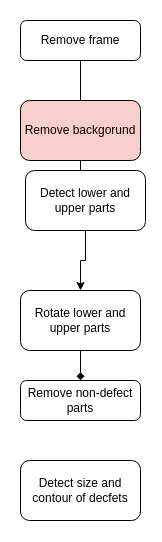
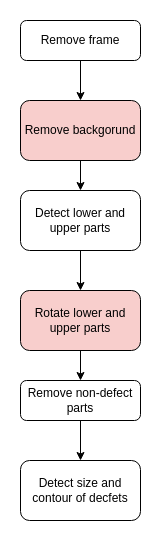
  <mxCell id="0" />
  <mxCell id="1" parent="0" />
- <mxCell id="2" value="" style="edgeStyle=orthogonalEdgeStyle;rounded=0;orthogonalLoop=1;jettySize=auto;html=1;endArrow=none;" edge="1" parent="1" source="3" target="7"><mxGeometry relative="1" as="geometry" /></mxCell>
+ <mxCell id="2" value="" style="edgeStyle=orthogonalEdgeStyle;rounded=0;orthogonalLoop=1;jettySize=auto;html=1;" edge="1" parent="1" source="3" target="7"><mxGeometry relative="1" as="geometry" /></mxCell>
  <mxCell id="3" value="Remove frame" style="rounded=1;whiteSpace=wrap;html=1;fontSize=12;glass=0;strokeWidth=1;shadow=0;" parent="1" vertex="1"><mxGeometry x="20" y="20" width="120" height="40" as="geometry" /></mxCell>
+ <mxCell id="4" style="edgeStyle=orthogonalEdgeStyle;rounded=0;orthogonalLoop=1;jettySize=auto;html=1;" edge="1" parent="1" source="5" target="12"><mxGeometry relative="1" as="geometry" /></mxCell>
  <mxCell id="5" value="Remove non-defect parts" style="rounded=1;whiteSpace=wrap;html=1;fontSize=12;glass=0;strokeWidth=1;shadow=0;" parent="1" vertex="1"><mxGeometry x="20" y="380" width="120" height="40" as="geometry" /></mxCell>
  <mxCell id="6" value="" style="edgeStyle=orthogonalEdgeStyle;rounded=0;orthogonalLoop=1;jettySize=auto;html=1;" edge="1" parent="1" source="7" target="9"><mxGeometry relative="1" as="geometry" /></mxCell>
  <mxCell id="7" value="Remove backgorund" style="rounded=1;whiteSpace=wrap;html=1;fillColor=#f8cecc;" vertex="1" parent="1"><mxGeometry x="20" y="100" width="120" height="60" as="geometry" /></mxCell>
  <mxCell id="8" value="" style="edgeStyle=orthogonalEdgeStyle;rounded=0;orthogonalLoop=1;jettySize=auto;html=1;" edge="1" parent="1" source="9" target="11"><mxGeometry relative="1" as="geometry" /></mxCell>
- <mxCell id="9" value="Detect lower and upper parts" style="rounded=1;whiteSpace=wrap;html=1;" vertex="1" parent="1"><mxGeometry x="25" y="170" width="120" height="60" as="geometry" /></mxCell>
- <mxCell id="10" style="edgeStyle=orthogonalEdgeStyle;rounded=0;orthogonalLoop=1;jettySize=auto;html=1;entryX=0.5;entryY=0;entryDx=0;entryDy=0;endArrow=diamond;" edge="1" parent="1" source="11" target="5"><mxGeometry relative="1" as="geometry" /></mxCell>
- <mxCell id="11" value="Rotate lower and upper parts" style="rounded=1;whiteSpace=wrap;html=1;" vertex="1" parent="1"><mxGeometry x="20" y="290" width="120" height="60" as="geometry" /></mxCell>
+ <mxCell id="9" value="Detect lower and upper parts" style="rounded=1;whiteSpace=wrap;html=1;" vertex="1" parent="1"><mxGeometry x="20" y="190" width="120" height="60" as="geometry" /></mxCell>
+ <mxCell id="10" style="edgeStyle=orthogonalEdgeStyle;rounded=0;orthogonalLoop=1;jettySize=auto;html=1;entryX=0.5;entryY=0;entryDx=0;entryDy=0;" edge="1" parent="1" source="11" target="5"><mxGeometry relative="1" as="geometry" /></mxCell>
+ <mxCell id="11" value="Rotate lower and upper parts" style="rounded=1;whiteSpace=wrap;html=1;fillColor=#f8cecc;" vertex="1" parent="1"><mxGeometry x="20" y="290" width="120" height="60" as="geometry" /></mxCell>
  <mxCell id="12" value="Detect size and contour of decfets" style="rounded=1;whiteSpace=wrap;html=1;" vertex="1" parent="1"><mxGeometry x="20" y="460" width="120" height="60" as="geometry" /></mxCell>
